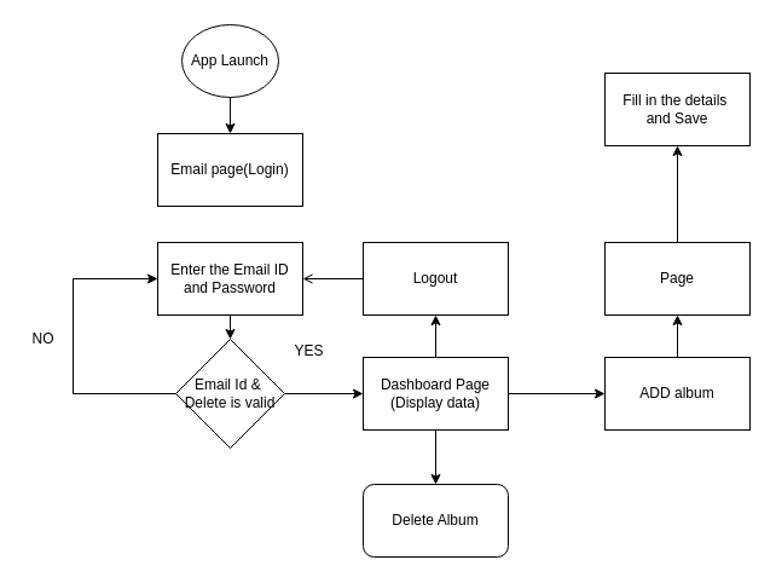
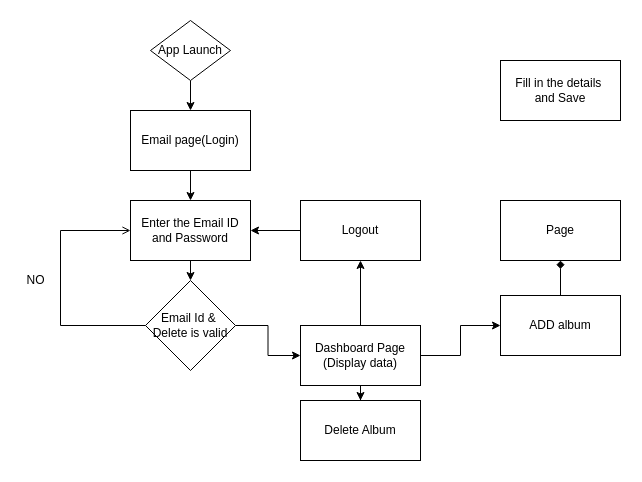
  <mxCell id="0" />
  <mxCell id="1" parent="0" />
  <mxCell id="2" value="" style="edgeStyle=orthogonalEdgeStyle;rounded=0;orthogonalLoop=1;jettySize=auto;html=1;" parent="1" source="3" target="7" edge="1"><mxGeometry relative="1" as="geometry" /></mxCell>
- <mxCell id="3" value="App Launch" style="ellipse;whiteSpace=wrap;html=1;" parent="1" vertex="1"><mxGeometry x="150" y="20" width="80" height="60" as="geometry" /></mxCell>
+ <mxCell id="3" value="App Launch" style="rhombus;whiteSpace=wrap;html=1;" parent="1" vertex="1"><mxGeometry x="150" y="20" width="80" height="60" as="geometry" /></mxCell>
  <mxCell id="4" value="" style="edgeStyle=orthogonalEdgeStyle;rounded=0;orthogonalLoop=1;jettySize=auto;html=1;" parent="1" source="5" edge="1"><mxGeometry relative="1" as="geometry"><mxPoint x="190" y="280" as="targetPoint" /></mxGeometry></mxCell>
  <mxCell id="5" value="Enter the Email ID&lt;br&gt;and Password" style="rounded=0;whiteSpace=wrap;html=1;" parent="1" vertex="1"><mxGeometry x="130" y="200" width="120" height="60" as="geometry" /></mxCell>
+ <mxCell id="6" value="" style="edgeStyle=orthogonalEdgeStyle;rounded=0;orthogonalLoop=1;jettySize=auto;html=1;" parent="1" source="7" target="5" edge="1"><mxGeometry relative="1" as="geometry" /></mxCell>
  <mxCell id="7" value="Email page(Login)" style="rounded=0;whiteSpace=wrap;html=1;" parent="1" vertex="1"><mxGeometry x="130" y="110" width="120" height="60" as="geometry" /></mxCell>
  <mxCell id="8" value="" style="edgeStyle=orthogonalEdgeStyle;rounded=0;orthogonalLoop=1;jettySize=auto;html=1;" parent="1" source="9" target="15" edge="1"><mxGeometry relative="1" as="geometry" /></mxCell>
  <mxCell id="9" value="Email Id &amp;amp;&amp;nbsp;&lt;br&gt;Delete is valid" style="rhombus;whiteSpace=wrap;html=1;" parent="1" vertex="1"><mxGeometry x="145" y="280" width="90" height="90" as="geometry" /></mxCell>
- <mxCell id="10" value="" style="endArrow=classic;html=1;rounded=0;exitX=0;exitY=0.5;exitDx=0;exitDy=0;entryX=0;entryY=0.5;entryDx=0;entryDy=0;" parent="1" source="9" target="5" edge="1"><mxGeometry width="50" height="50" relative="1" as="geometry"><mxPoint x="190" y="250" as="sourcePoint" /><mxPoint x="240" y="200" as="targetPoint" /><Array as="points"><mxPoint x="60" y="325" /><mxPoint x="60" y="230" /></Array></mxGeometry></mxCell>
+ <mxCell id="10" value="" style="endArrow=open;html=1;rounded=0;exitX=0;exitY=0.5;exitDx=0;exitDy=0;entryX=0;entryY=0.5;entryDx=0;entryDy=0;" parent="1" source="9" target="5" edge="1"><mxGeometry width="50" height="50" relative="1" as="geometry"><mxPoint x="190" y="250" as="sourcePoint" /><mxPoint x="240" y="200" as="targetPoint" /><Array as="points"><mxPoint x="60" y="325" /><mxPoint x="60" y="230" /></Array></mxGeometry></mxCell>
  <mxCell id="11" value="NO" style="text;html=1;align=center;verticalAlign=middle;resizable=0;points=[];autosize=1;strokeColor=none;fillColor=none;" parent="1" vertex="1"><mxGeometry x="20" y="270" width="30" height="20" as="geometry" /></mxCell>
  <mxCell id="12" value="" style="edgeStyle=orthogonalEdgeStyle;rounded=0;orthogonalLoop=1;jettySize=auto;html=1;" parent="1" source="15" target="17" edge="1"><mxGeometry relative="1" as="geometry" /></mxCell>
  <mxCell id="13" value="" style="edgeStyle=orthogonalEdgeStyle;rounded=0;orthogonalLoop=1;jettySize=auto;html=1;" parent="1" source="15" target="20" edge="1"><mxGeometry relative="1" as="geometry" /></mxCell>
  <mxCell id="14" value="" style="edgeStyle=orthogonalEdgeStyle;rounded=0;orthogonalLoop=1;jettySize=auto;html=1;" parent="1" source="15" target="21" edge="1"><mxGeometry relative="1" as="geometry" /></mxCell>
- <mxCell id="15" value="Dashboard Page&lt;br&gt;(Display data)" style="whiteSpace=wrap;html=1;" parent="1" vertex="1"><mxGeometry x="300" y="295" width="120" height="60" as="geometry" /></mxCell>
- <mxCell id="16" value="" style="edgeStyle=orthogonalEdgeStyle;rounded=0;orthogonalLoop=1;jettySize=auto;html=1;endArrow=open;" parent="1" source="17" target="5" edge="1"><mxGeometry relative="1" as="geometry" /></mxCell>
+ <mxCell id="15" value="Dashboard Page&lt;br&gt;(Display data)" style="whiteSpace=wrap;html=1;" parent="1" vertex="1"><mxGeometry x="300" y="325" width="120" height="60" as="geometry" /></mxCell>
+ <mxCell id="16" value="" style="edgeStyle=orthogonalEdgeStyle;rounded=0;orthogonalLoop=1;jettySize=auto;html=1;" parent="1" source="17" target="5" edge="1"><mxGeometry relative="1" as="geometry" /></mxCell>
  <mxCell id="17" value="Logout" style="whiteSpace=wrap;html=1;" parent="1" vertex="1"><mxGeometry x="300" y="200" width="120" height="60" as="geometry" /></mxCell>
- <mxCell id="18" value="YES" style="text;html=1;align=center;verticalAlign=middle;resizable=0;points=[];autosize=1;strokeColor=none;fillColor=none;" parent="1" vertex="1"><mxGeometry x="235" y="280" width="40" height="20" as="geometry" /></mxCell>
- <mxCell id="19" value="" style="edgeStyle=orthogonalEdgeStyle;rounded=0;orthogonalLoop=1;jettySize=auto;html=1;" parent="1" source="20" target="23" edge="1"><mxGeometry relative="1" as="geometry" /></mxCell>
+ <mxCell id="19" value="" style="edgeStyle=orthogonalEdgeStyle;rounded=0;orthogonalLoop=1;jettySize=auto;html=1;endArrow=diamond;" parent="1" source="20" target="23" edge="1"><mxGeometry relative="1" as="geometry" /></mxCell>
  <mxCell id="20" value="ADD album" style="whiteSpace=wrap;html=1;" parent="1" vertex="1"><mxGeometry x="500" y="295" width="120" height="60" as="geometry" /></mxCell>
- <mxCell id="21" value="Delete Album" style="whiteSpace=wrap;html=1;rounded=1;" parent="1" vertex="1"><mxGeometry x="300" y="400" width="120" height="60" as="geometry" /></mxCell>
- <mxCell id="22" value="" style="edgeStyle=orthogonalEdgeStyle;rounded=0;orthogonalLoop=1;jettySize=auto;html=1;" parent="1" source="23" target="24" edge="1"><mxGeometry relative="1" as="geometry" /></mxCell>
+ <mxCell id="21" value="Delete Album" style="whiteSpace=wrap;html=1;" parent="1" vertex="1"><mxGeometry x="300" y="400" width="120" height="60" as="geometry" /></mxCell>
  <mxCell id="23" value="Page" style="whiteSpace=wrap;html=1;" parent="1" vertex="1"><mxGeometry x="500" y="200" width="120" height="60" as="geometry" /></mxCell>
  <mxCell id="24" value="Fill in the details&amp;nbsp;&lt;br&gt;and Save" style="whiteSpace=wrap;html=1;" parent="1" vertex="1"><mxGeometry x="500" y="60" width="120" height="60" as="geometry" /></mxCell>
